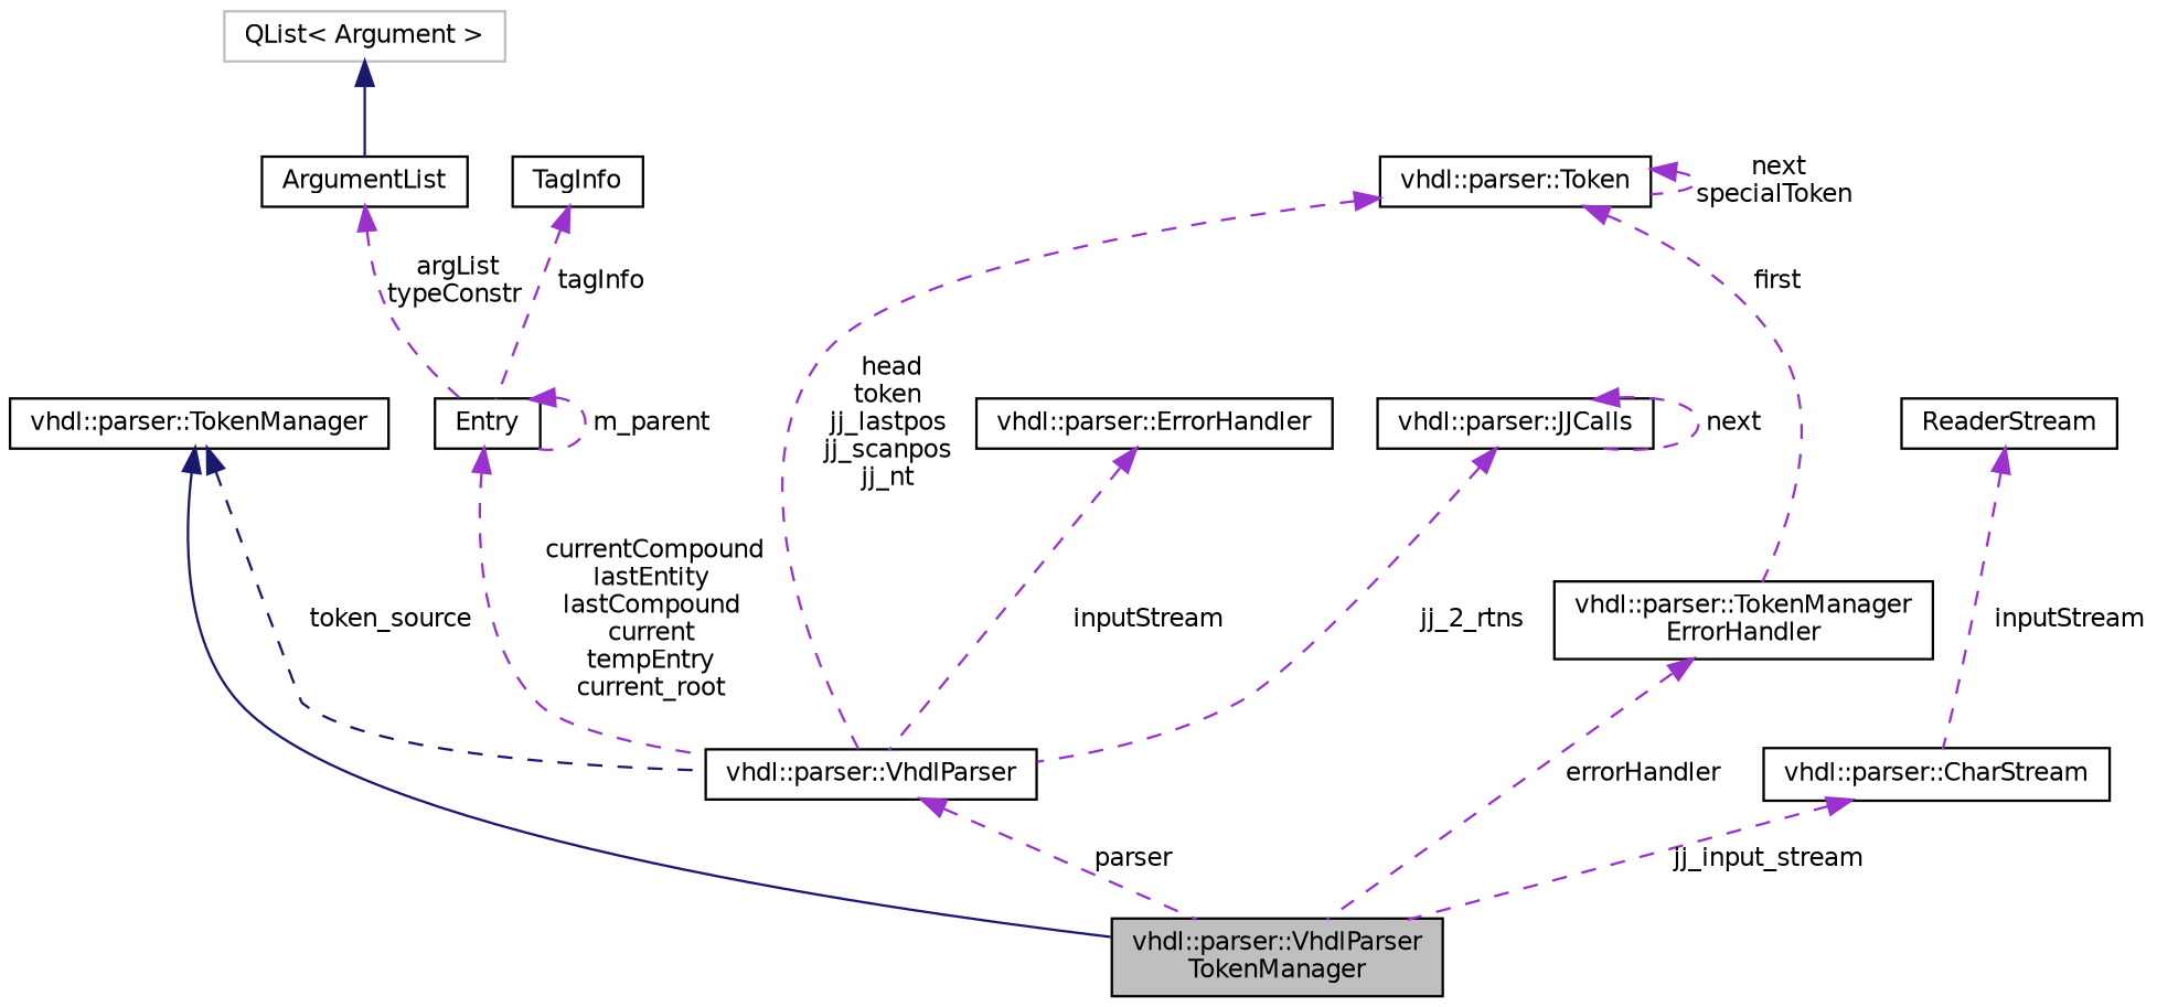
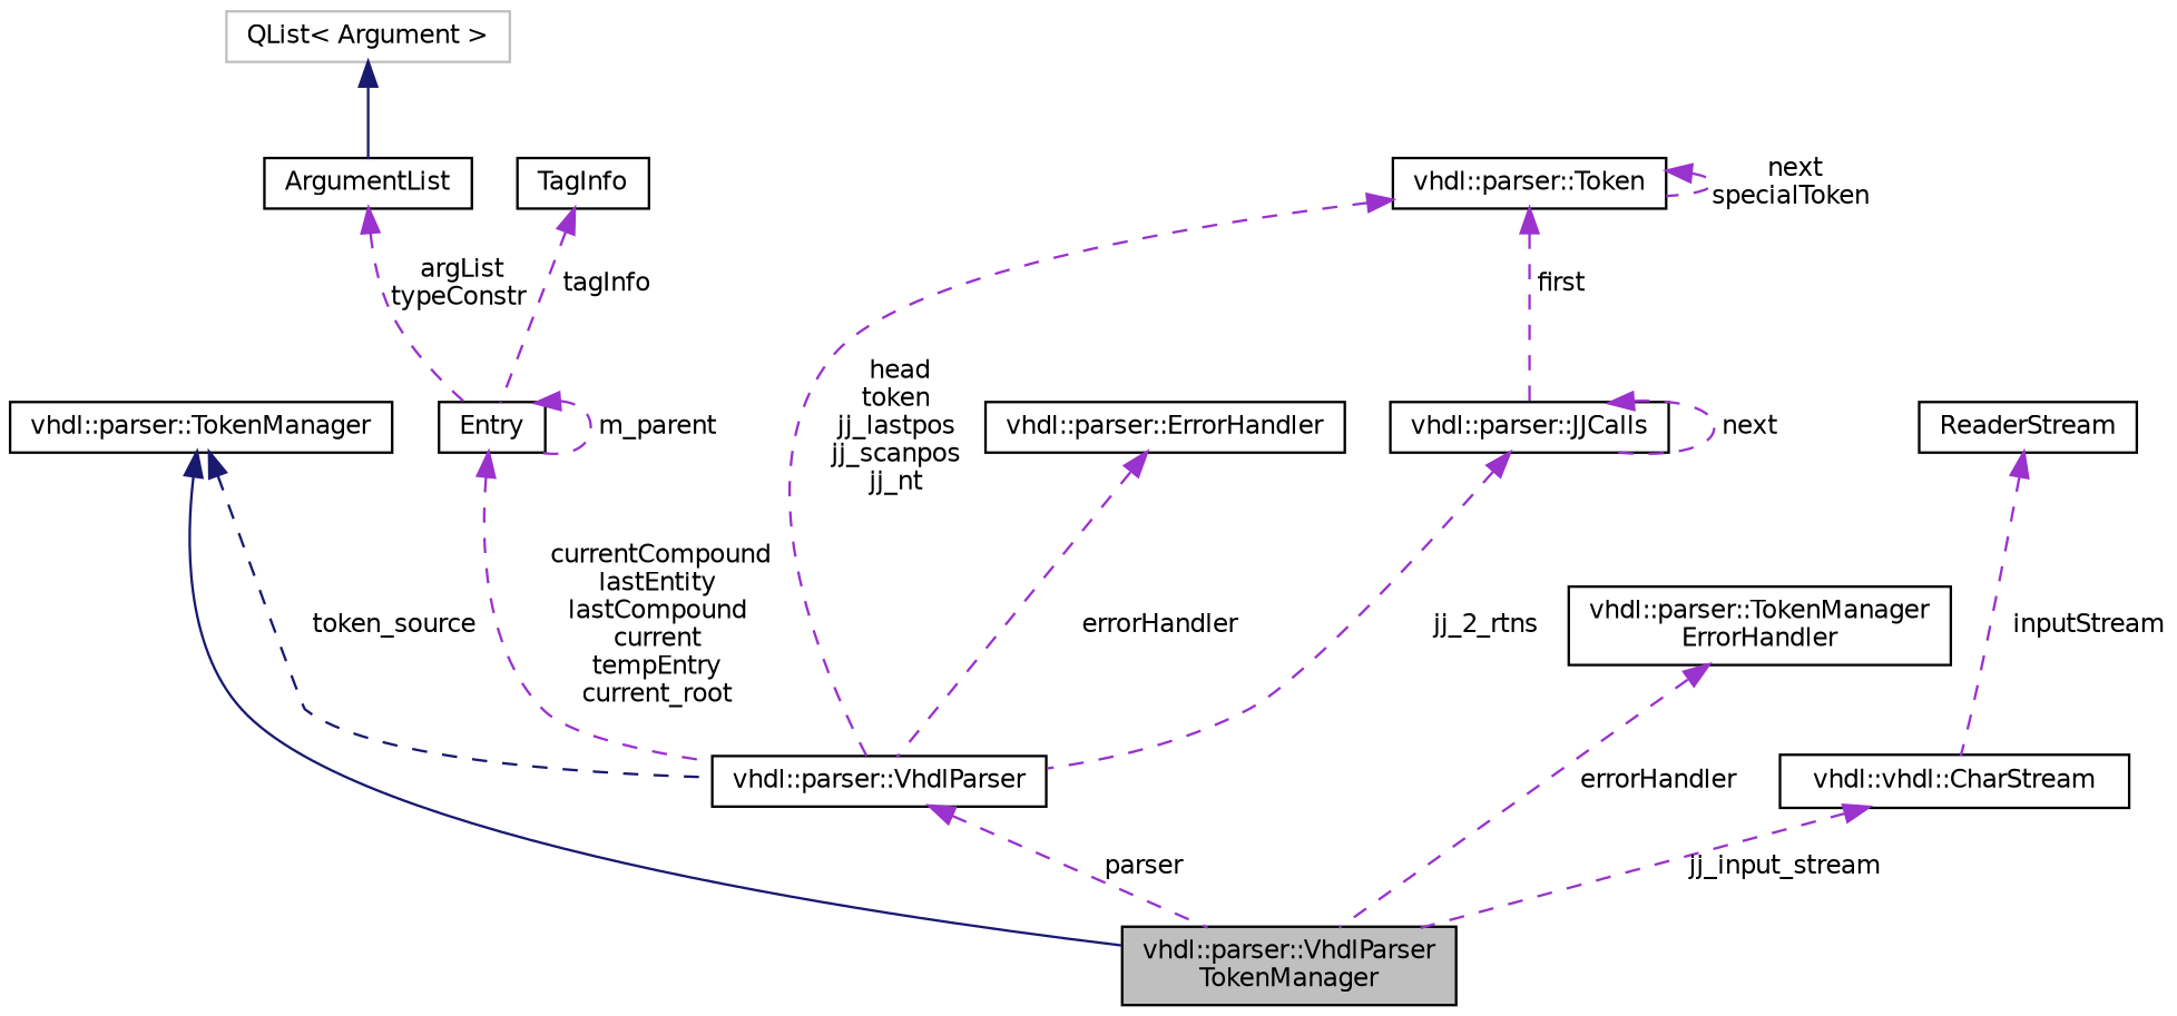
  digraph {
    rankdir=TB
    node [color=black fillcolor=white fontname=Helvetica fontsize=10 shape=record style=filled]
    edge [color=darkorchid3 dir=back fontname=Helvetica fontsize=10 labelfontname=Helvetica labelfontsize=10 style=dashed]
    n1 [fillcolor=grey75 fontcolor=black height=0.2 label="vhdl::parser::VhdlParser\lTokenManager" width=0.4]
    n2 [height=0.2 label="vhdl::parser::TokenManager" width=0.4]
    n3 [height=0.2 label="vhdl::parser::VhdlParser" width=0.4]
    n4 [height=0.2 label="vhdl::parser::TokenManager\lErrorHandler" width=0.4]
    n5 [height=0.2 label="vhdl::parser::ErrorHandler" width=0.4]
    n6 [height=0.2 label="vhdl::parser::JJCalls" width=0.4]
    n7 [height=0.2 label="vhdl::parser::Token" width=0.4]
-   n8 [height=0.2 label="vhdl::parser::CharStream" width=0.4]
+   n8 [height=0.2 label="vhdl::vhdl::CharStream" width=0.4]
    n9 [height=0.2 label=ReaderStream width=0.4]
    n10 [height=0.2 label=Entry width=0.4]
    n11 [height=0.2 label=TagInfo width=0.4]
    n12 [height=0.2 label=ArgumentList width=0.4]
    n13 [color=grey75 height=0.2 label="QList\< Argument \>" width=0.4]
    n2 -> n1 [color=midnightblue style=solid]
    n2 -> n3 [color=midnightblue label=" token_source"]
    n3 -> n1 [label=" parser"]
    n4 -> n1 [label=" errorHandler"]
-   n5 -> n3 [label=" inputStream"]
+   n5 -> n3 [label=" errorHandler"]
    n6 -> n3 [label=" jj_2_rtns"]
    n6 -> n6 [label=" next"]
    n7 -> n3 [label=" head\ntoken\njj_lastpos\njj_scanpos\njj_nt"]
-   n7 -> n4 [label=" first"]
+   n7 -> n6 [label=" first"]
    n7 -> n7 [label=" next\nspecialToken"]
    n8 -> n1 [label=" jj_input_stream"]
    n9 -> n8 [label=" inputStream"]
    n10 -> n3 [label=" currentCompound\nlastEntity\nlastCompound\ncurrent\ntempEntry\ncurrent_root"]
    n10 -> n10 [label=" m_parent"]
    n11 -> n10 [label=" tagInfo"]
    n12 -> n10 [label=" argList\ntypeConstr"]
    n13 -> n12 [color=midnightblue style=solid]
  }
